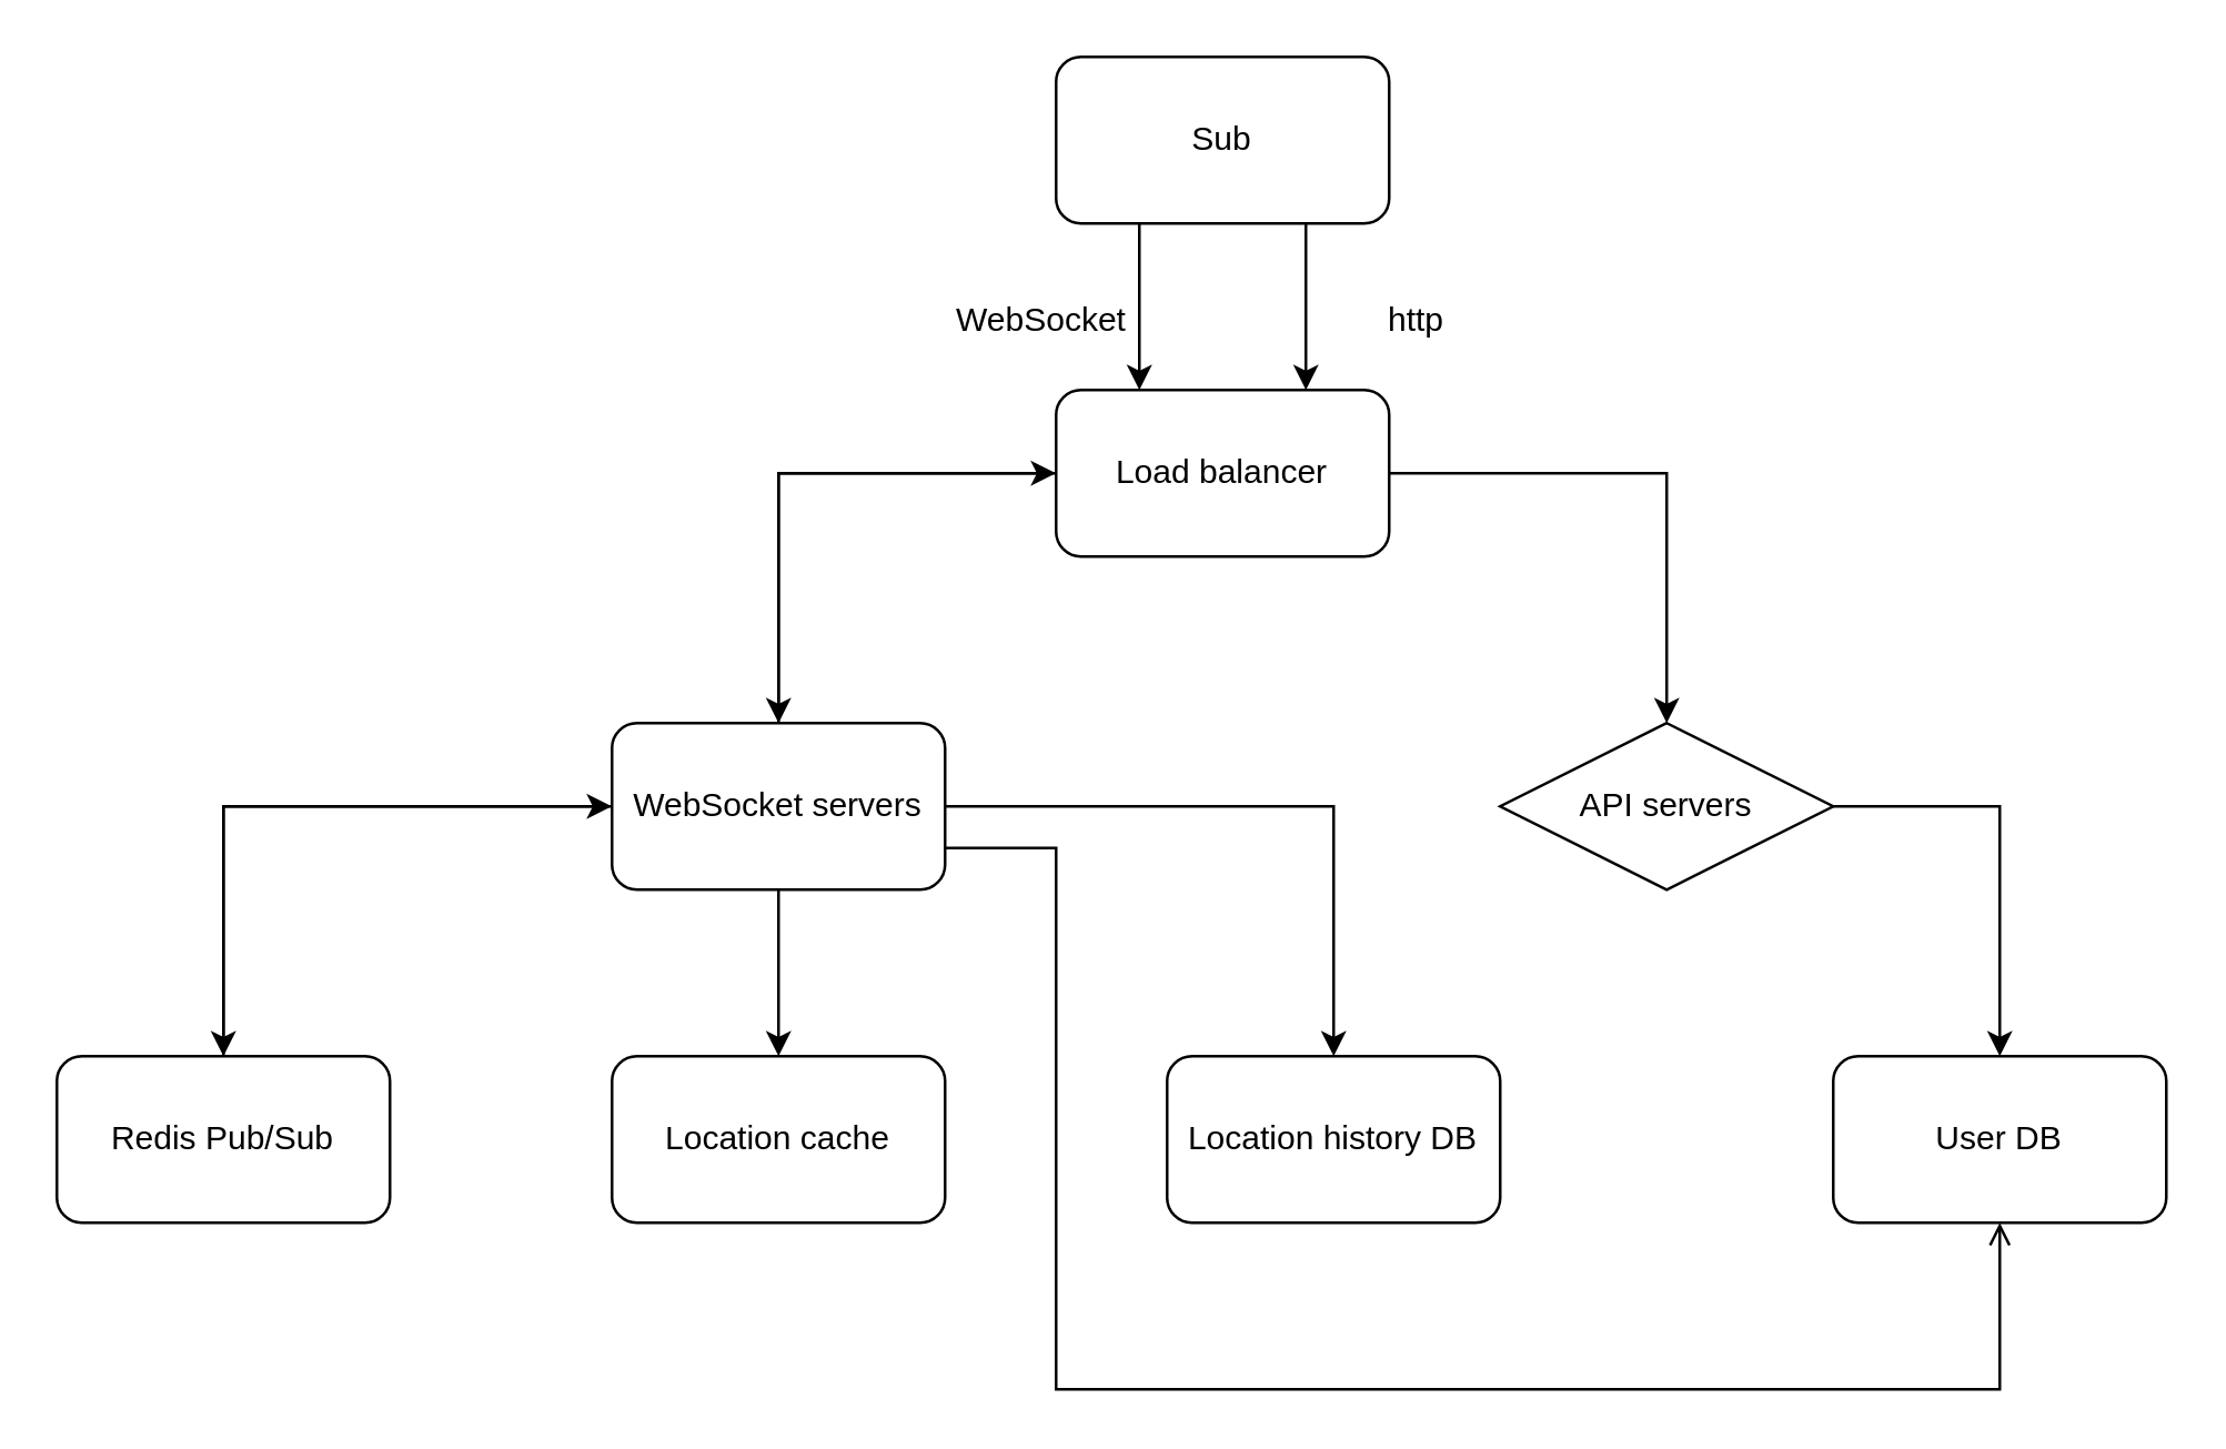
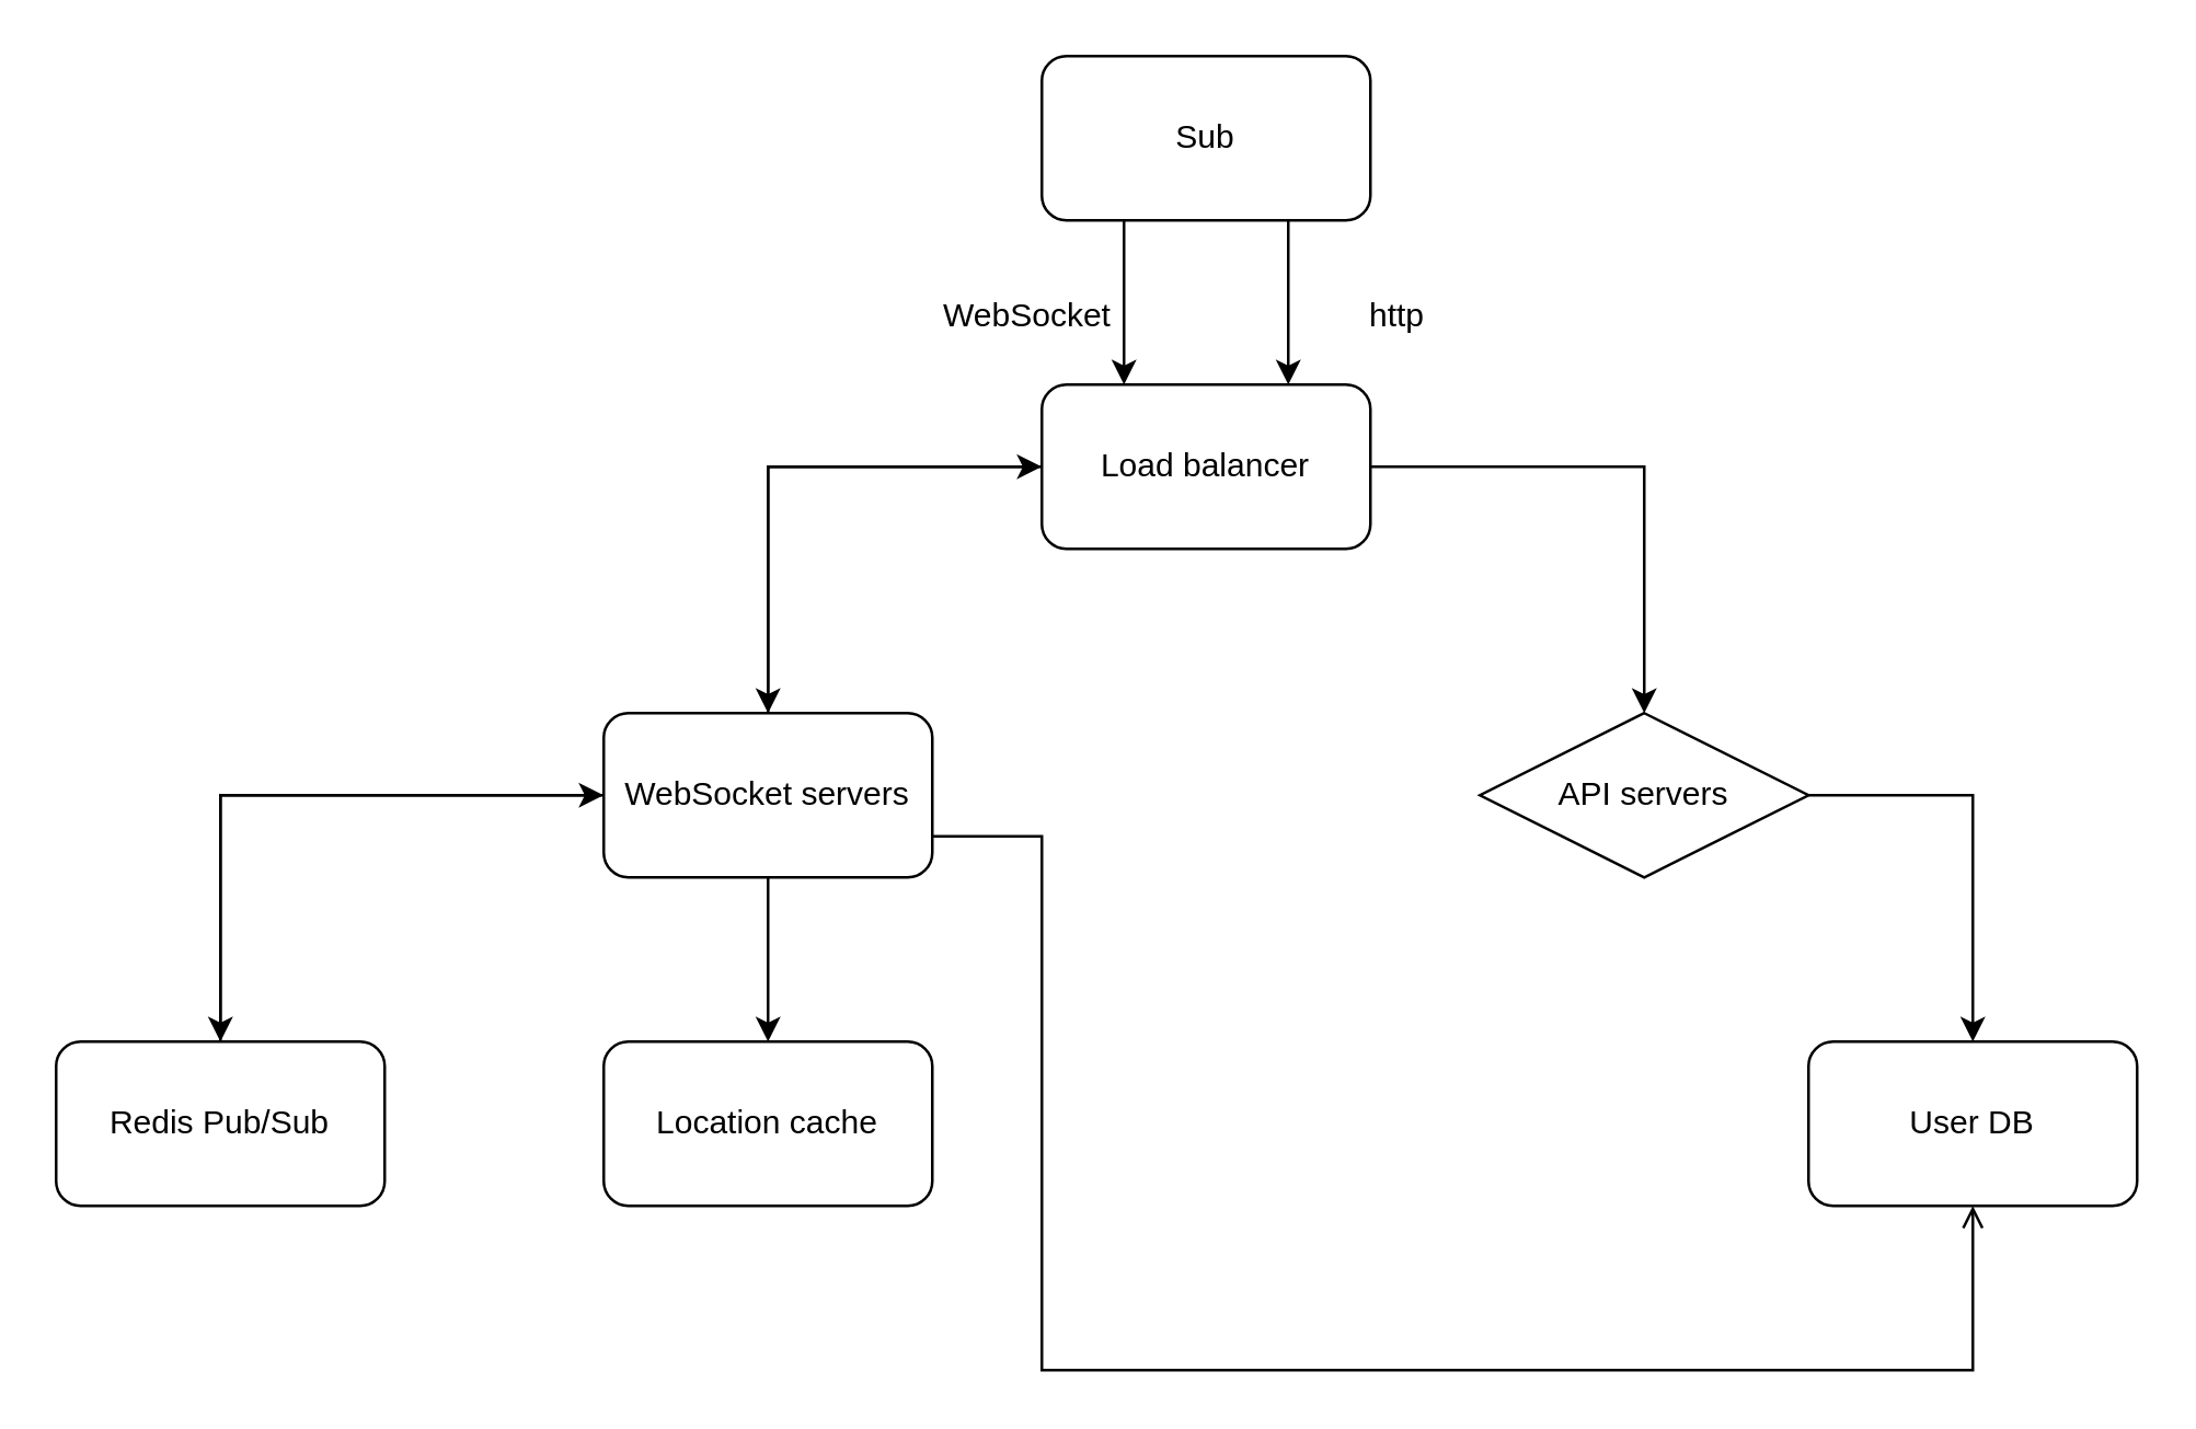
  <mxCell id="0" />
  <mxCell id="1" parent="0" />
  <mxCell id="2" style="edgeStyle=orthogonalEdgeStyle;rounded=0;orthogonalLoop=1;jettySize=auto;html=1;exitX=0.25;exitY=1;exitDx=0;exitDy=0;entryX=0.25;entryY=0;entryDx=0;entryDy=0;" parent="1" source="4" target="7" edge="1"><mxGeometry relative="1" as="geometry" /></mxCell>
  <mxCell id="3" style="edgeStyle=orthogonalEdgeStyle;rounded=0;orthogonalLoop=1;jettySize=auto;html=1;exitX=0.75;exitY=1;exitDx=0;exitDy=0;entryX=0.75;entryY=0;entryDx=0;entryDy=0;" parent="1" source="4" target="7" edge="1"><mxGeometry relative="1" as="geometry" /></mxCell>
  <mxCell id="4" value="Sub" style="rounded=1;whiteSpace=wrap;html=1;" parent="1" vertex="1"><mxGeometry x="380" y="20" width="120" height="60" as="geometry" /></mxCell>
  <mxCell id="5" style="edgeStyle=orthogonalEdgeStyle;rounded=0;orthogonalLoop=1;jettySize=auto;html=1;exitX=0;exitY=0.5;exitDx=0;exitDy=0;entryX=0.5;entryY=0;entryDx=0;entryDy=0;" parent="1" source="7" target="13" edge="1"><mxGeometry relative="1" as="geometry" /></mxCell>
  <mxCell id="6" style="edgeStyle=orthogonalEdgeStyle;rounded=0;orthogonalLoop=1;jettySize=auto;html=1;exitX=1;exitY=0.5;exitDx=0;exitDy=0;" parent="1" source="7" target="15" edge="1"><mxGeometry relative="1" as="geometry" /></mxCell>
  <mxCell id="7" value="Load balancer" style="rounded=1;whiteSpace=wrap;html=1;" parent="1" vertex="1"><mxGeometry x="380" y="140" width="120" height="60" as="geometry" /></mxCell>
  <mxCell id="8" style="edgeStyle=orthogonalEdgeStyle;rounded=0;orthogonalLoop=1;jettySize=auto;html=1;exitX=0;exitY=0.5;exitDx=0;exitDy=0;" parent="1" source="13" target="17" edge="1"><mxGeometry relative="1" as="geometry" /></mxCell>
  <mxCell id="9" style="edgeStyle=orthogonalEdgeStyle;rounded=0;orthogonalLoop=1;jettySize=auto;html=1;exitX=0.5;exitY=1;exitDx=0;exitDy=0;" parent="1" source="13" target="18" edge="1"><mxGeometry relative="1" as="geometry" /></mxCell>
  <mxCell id="10" style="edgeStyle=orthogonalEdgeStyle;rounded=0;orthogonalLoop=1;jettySize=auto;html=1;exitX=0.5;exitY=0;exitDx=0;exitDy=0;entryX=0;entryY=0.5;entryDx=0;entryDy=0;" parent="1" source="13" target="7" edge="1"><mxGeometry relative="1" as="geometry" /></mxCell>
- <mxCell id="11" style="edgeStyle=orthogonalEdgeStyle;rounded=0;orthogonalLoop=1;jettySize=auto;html=1;exitX=1;exitY=0.5;exitDx=0;exitDy=0;" parent="1" source="13" target="19" edge="1"><mxGeometry relative="1" as="geometry" /></mxCell>
  <mxCell id="12" style="edgeStyle=orthogonalEdgeStyle;rounded=0;orthogonalLoop=1;jettySize=auto;html=1;exitX=1;exitY=0.75;exitDx=0;exitDy=0;entryX=0.5;entryY=1;entryDx=0;entryDy=0;endArrow=open;" parent="1" source="13" target="20" edge="1"><mxGeometry relative="1" as="geometry"><Array as="points"><mxPoint x="380" y="305" /><mxPoint x="380" y="500" /><mxPoint x="720" y="500" /></Array></mxGeometry></mxCell>
  <mxCell id="13" value="WebSocket servers" style="rounded=1;whiteSpace=wrap;html=1;" parent="1" vertex="1"><mxGeometry x="220" y="260" width="120" height="60" as="geometry" /></mxCell>
  <mxCell id="14" style="edgeStyle=orthogonalEdgeStyle;rounded=0;orthogonalLoop=1;jettySize=auto;html=1;exitX=1;exitY=0.5;exitDx=0;exitDy=0;" parent="1" source="15" target="20" edge="1"><mxGeometry relative="1" as="geometry" /></mxCell>
  <mxCell id="15" value="API servers" style="rhombus;whiteSpace=wrap;html=1;" parent="1" vertex="1"><mxGeometry x="540" y="260" width="120" height="60" as="geometry" /></mxCell>
  <mxCell id="16" style="edgeStyle=orthogonalEdgeStyle;rounded=0;orthogonalLoop=1;jettySize=auto;html=1;exitX=0.5;exitY=0;exitDx=0;exitDy=0;entryX=0;entryY=0.5;entryDx=0;entryDy=0;" parent="1" source="17" target="13" edge="1"><mxGeometry relative="1" as="geometry" /></mxCell>
  <mxCell id="17" value="Redis Pub/Sub" style="rounded=1;whiteSpace=wrap;html=1;" parent="1" vertex="1"><mxGeometry x="20" y="380" width="120" height="60" as="geometry" /></mxCell>
  <mxCell id="18" value="Location cache" style="rounded=1;whiteSpace=wrap;html=1;" parent="1" vertex="1"><mxGeometry x="220" y="380" width="120" height="60" as="geometry" /></mxCell>
- <mxCell id="19" value="Location history DB" style="rounded=1;whiteSpace=wrap;html=1;" parent="1" vertex="1"><mxGeometry x="420" y="380" width="120" height="60" as="geometry" /></mxCell>
  <mxCell id="20" value="User DB" style="rounded=1;whiteSpace=wrap;html=1;" parent="1" vertex="1"><mxGeometry x="660" y="380" width="120" height="60" as="geometry" /></mxCell>
  <mxCell id="21" value="WebSocket" style="text;html=1;align=center;verticalAlign=middle;whiteSpace=wrap;rounded=0;" parent="1" vertex="1"><mxGeometry x="340" y="100" width="70" height="30" as="geometry" /></mxCell>
  <mxCell id="22" value="http" style="text;html=1;align=center;verticalAlign=middle;whiteSpace=wrap;rounded=0;" parent="1" vertex="1"><mxGeometry x="480" y="100" width="60" height="30" as="geometry" /></mxCell>
